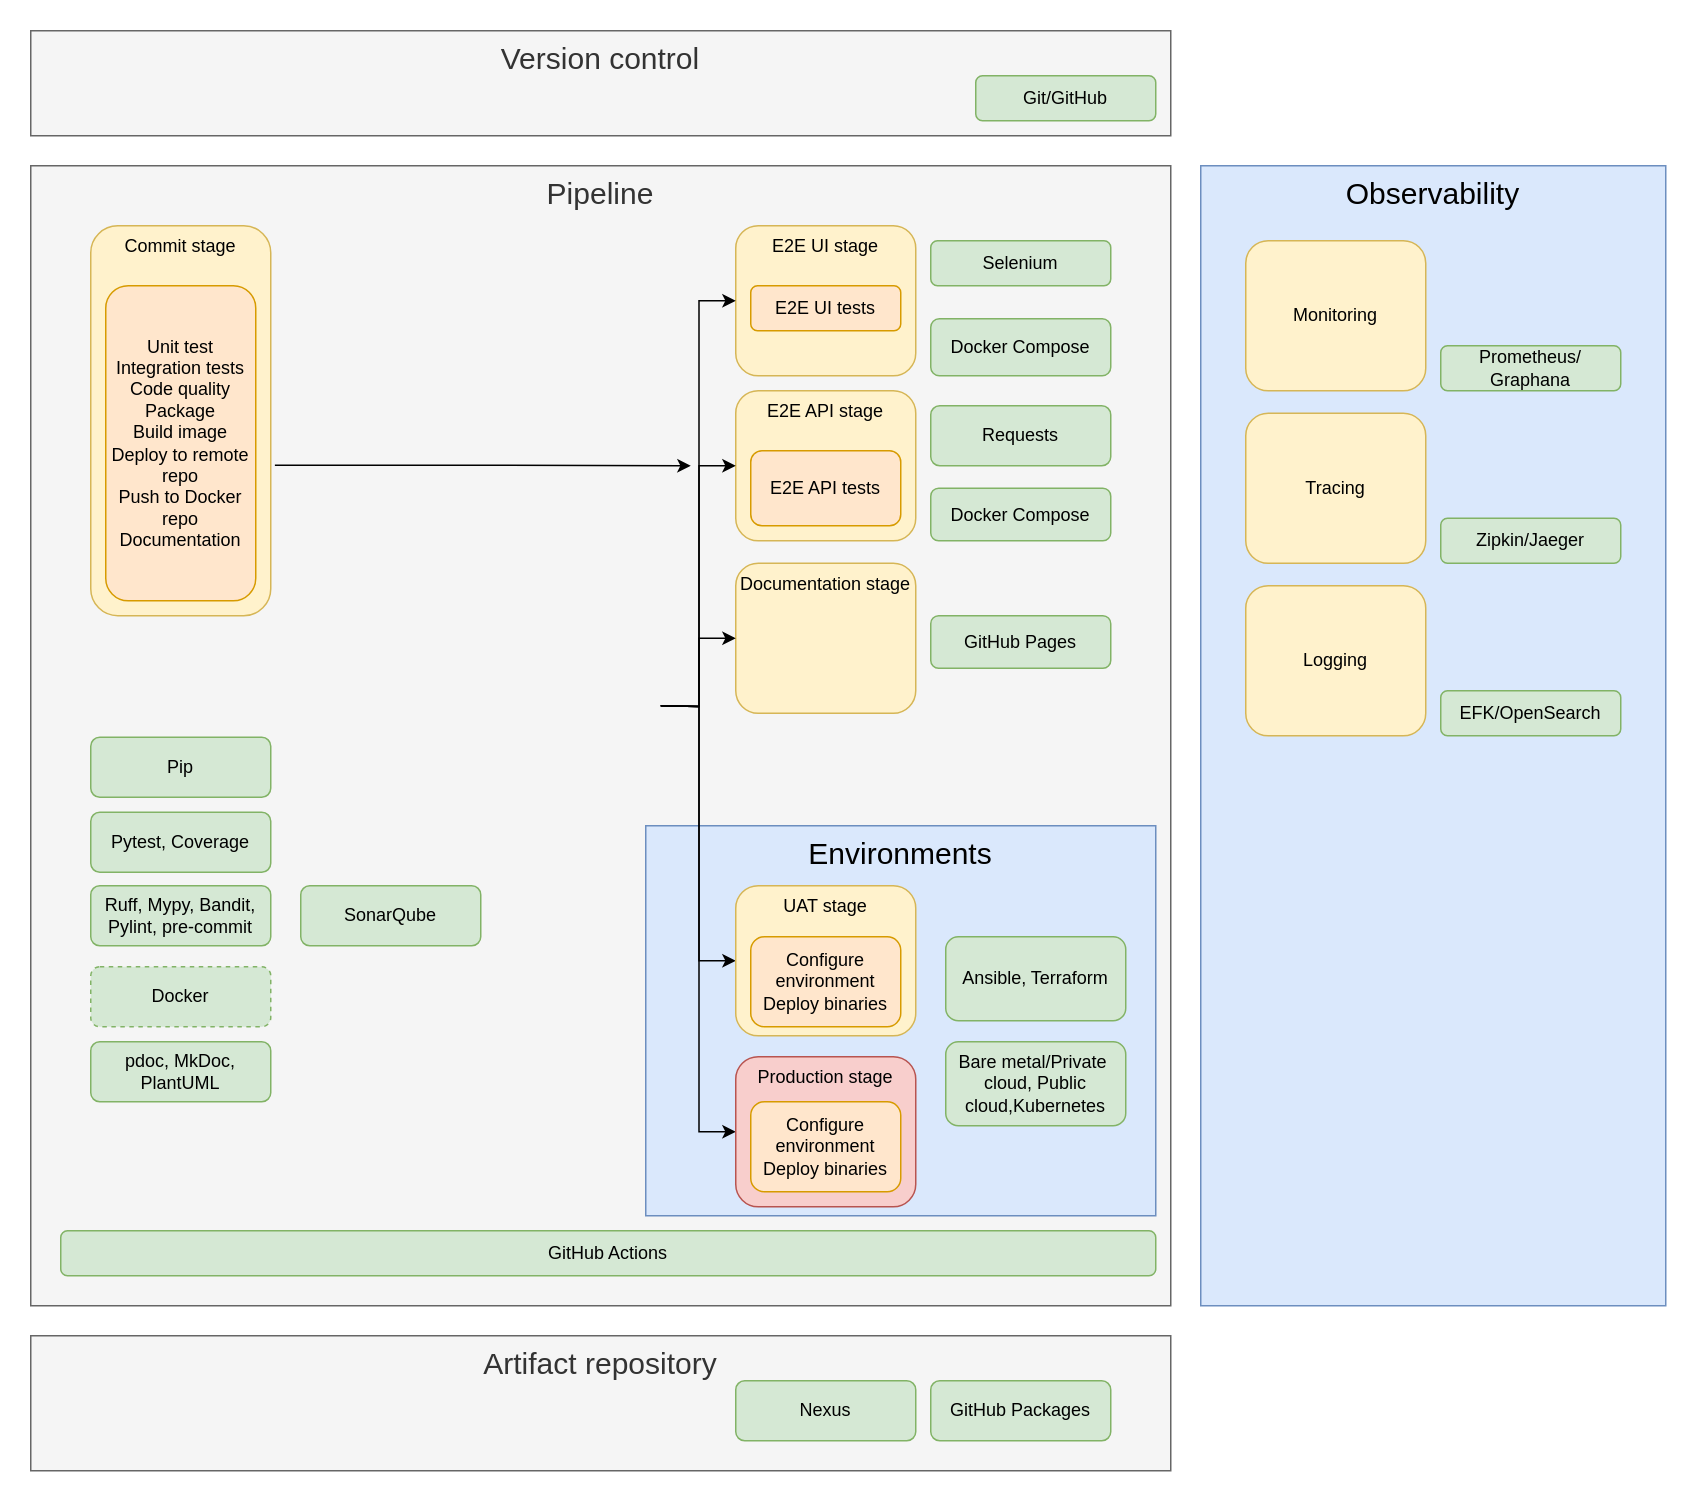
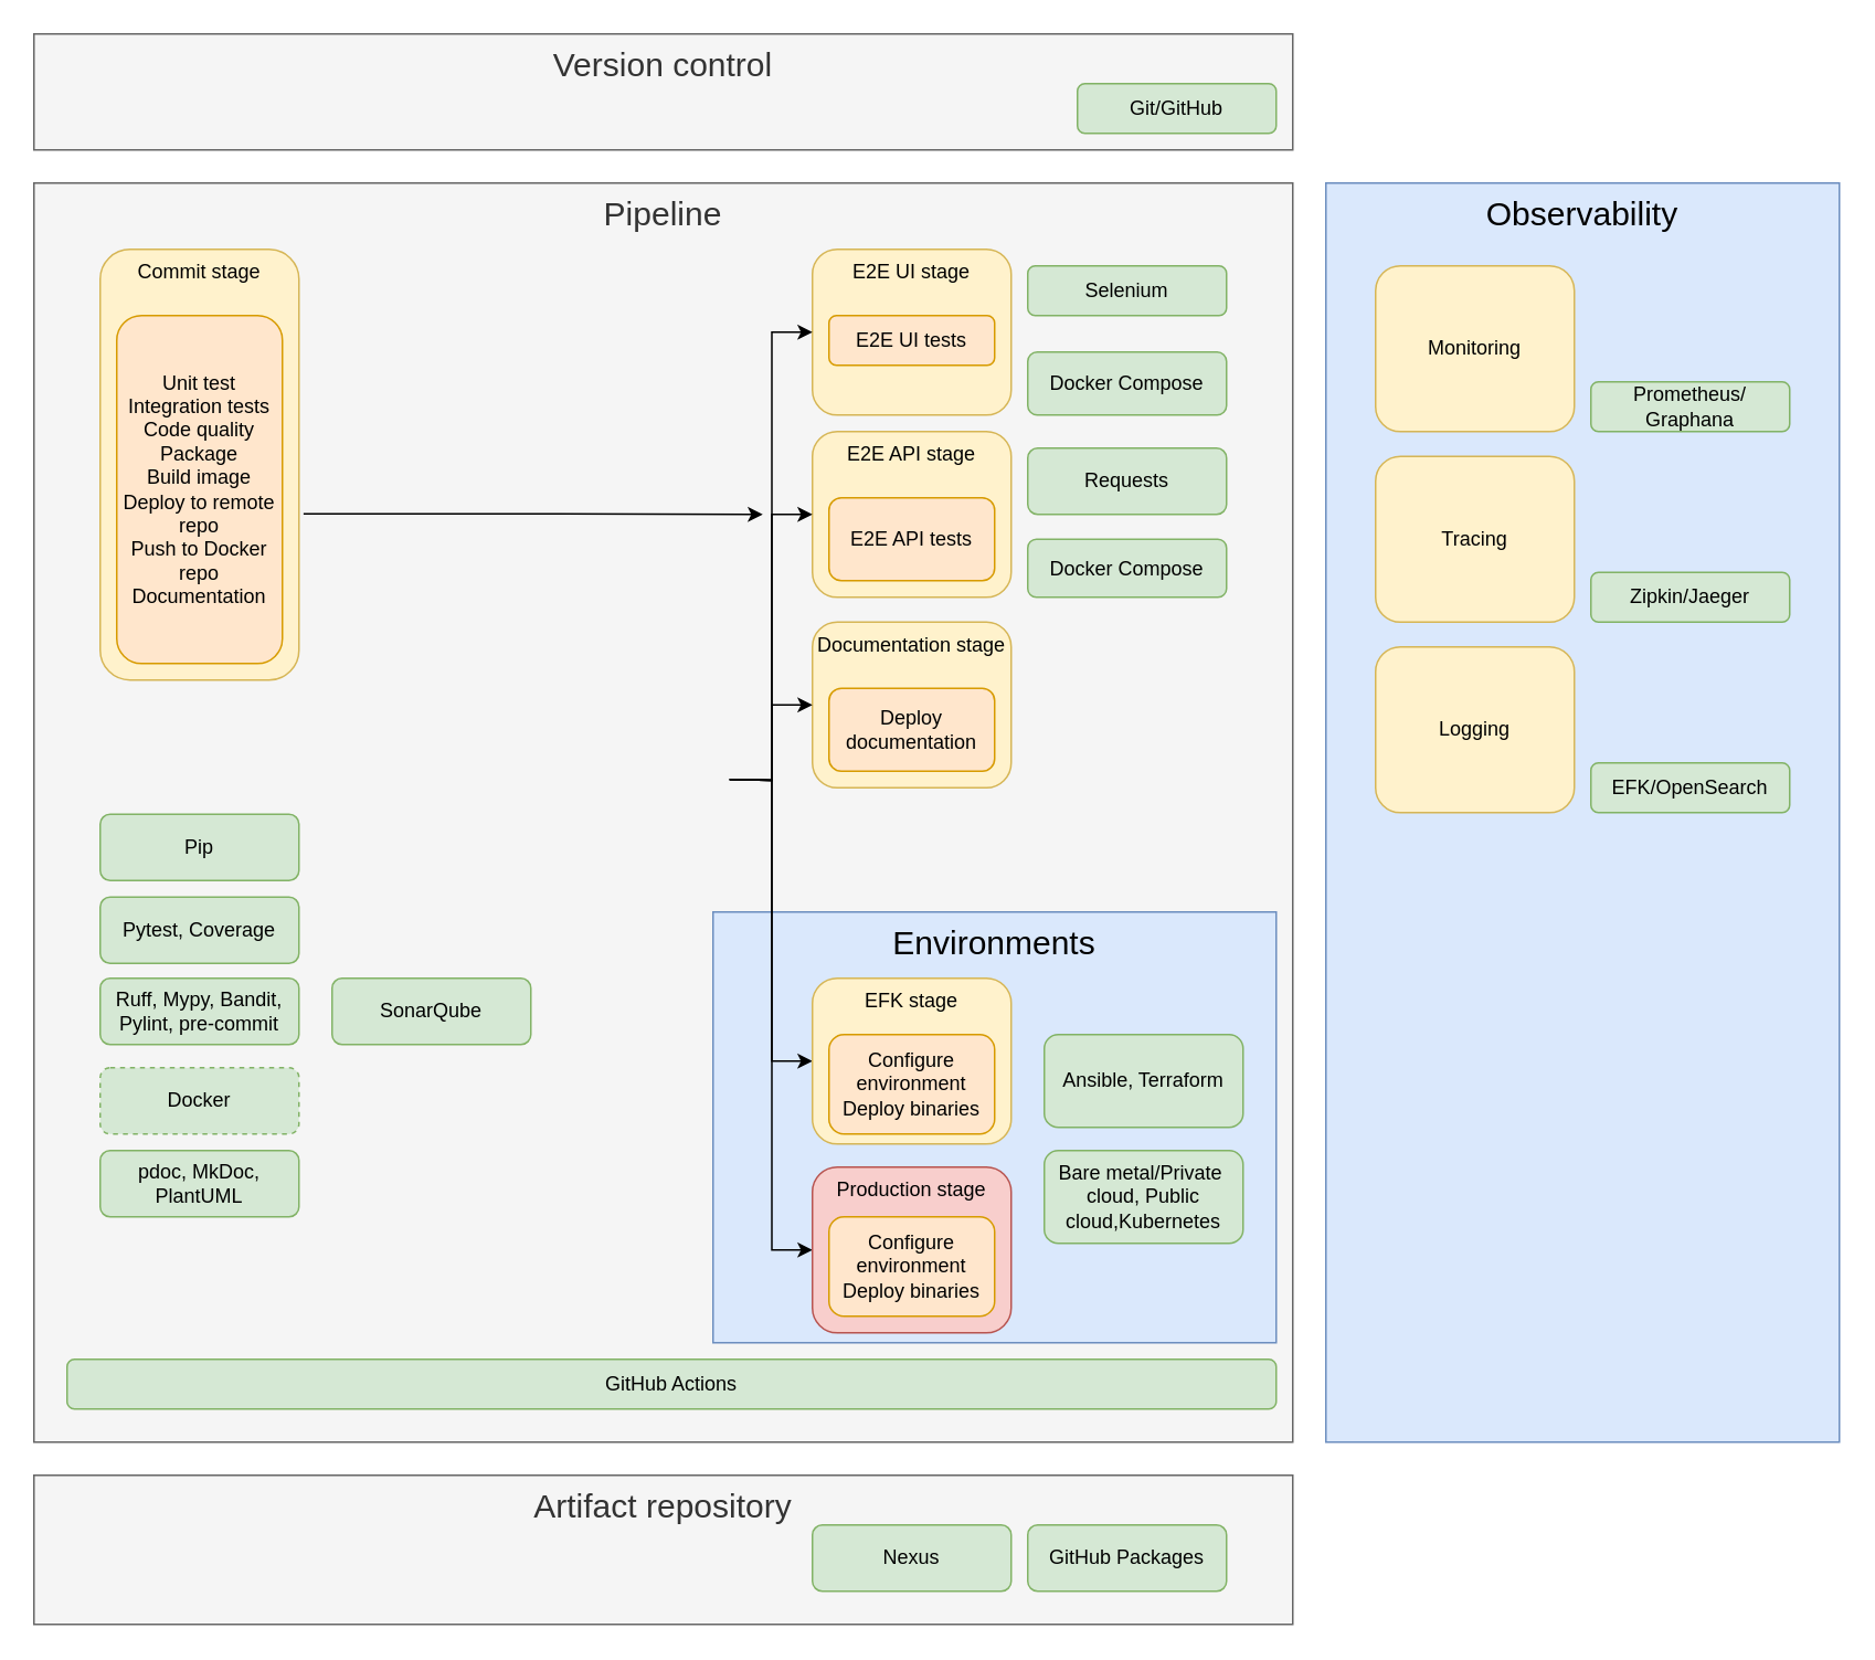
  <mxCell id="0" />
  <mxCell id="1" parent="0" />
  <mxCell id="2" value="Pipeline" style="rounded=0;whiteSpace=wrap;html=1;verticalAlign=top;fillColor=#f5f5f5;strokeColor=#666666;fontSize=20;fontColor=#333333;" parent="1" vertex="1"><mxGeometry x="20" y="110" width="760" height="760" as="geometry" /></mxCell>
  <mxCell id="3" value="Environments" style="rounded=0;whiteSpace=wrap;html=1;verticalAlign=top;fillColor=#dae8fc;strokeColor=#6c8ebf;fontSize=20;" vertex="1" parent="1"><mxGeometry x="430" y="550" width="340" height="260" as="geometry" /></mxCell>
  <mxCell id="4" value="Observability" style="rounded=0;whiteSpace=wrap;html=1;verticalAlign=top;fillColor=#dae8fc;strokeColor=#6c8ebf;fontSize=20;" parent="1" vertex="1"><mxGeometry x="800" y="110" width="310" height="760" as="geometry" /></mxCell>
  <mxCell id="5" value="Artifact repository" style="rounded=0;whiteSpace=wrap;html=1;verticalAlign=top;fillColor=#f5f5f5;strokeColor=#666666;fontSize=20;fontColor=#333333;" parent="1" vertex="1"><mxGeometry x="20" y="890" width="760" height="90" as="geometry" /></mxCell>
  <mxCell id="6" value="E2E API stage" style="rounded=1;whiteSpace=wrap;html=1;fillColor=#fff2cc;strokeColor=#d6b656;verticalAlign=top;" parent="1" vertex="1"><mxGeometry x="490" y="260" width="120" height="100" as="geometry" /></mxCell>
  <mxCell id="7" value="E2E UI stage" style="rounded=1;whiteSpace=wrap;html=1;fillColor=#fff2cc;strokeColor=#d6b656;verticalAlign=top;" parent="1" vertex="1"><mxGeometry x="490" y="150" width="120" height="100" as="geometry" /></mxCell>
  <mxCell id="8" style="edgeStyle=orthogonalEdgeStyle;rounded=0;orthogonalLoop=1;jettySize=auto;html=1;exitX=1.023;exitY=0.614;exitDx=0;exitDy=0;fontSize=20;exitPerimeter=0;" parent="1" source="9" edge="1"><mxGeometry relative="1" as="geometry"><mxPoint x="460" y="310" as="targetPoint" /></mxGeometry></mxCell>
  <mxCell id="9" value="Commit stage" style="rounded=1;whiteSpace=wrap;html=1;verticalAlign=top;fillColor=#fff2cc;strokeColor=#d6b656;" parent="1" vertex="1"><mxGeometry x="60" y="150" width="120" height="260" as="geometry" /></mxCell>
  <mxCell id="10" value="Unit test&lt;div&gt;Integration tests&lt;/div&gt;&lt;div&gt;Code quality&lt;br&gt;Package&lt;/div&gt;&lt;div&gt;Build image&lt;br&gt;Deploy to remote repo&lt;br&gt;Push to Docker repo&lt;/div&gt;&lt;div&gt;Documentation&lt;/div&gt;" style="rounded=1;whiteSpace=wrap;html=1;fillColor=#ffe6cc;strokeColor=#d79b00;" parent="1" vertex="1"><mxGeometry x="70" y="190" width="100" height="210" as="geometry" /></mxCell>
  <mxCell id="11" style="edgeStyle=orthogonalEdgeStyle;rounded=0;orthogonalLoop=1;jettySize=auto;html=1;exitX=1;exitY=0.5;exitDx=0;exitDy=0;entryX=0;entryY=0.5;entryDx=0;entryDy=0;fontSize=20;" parent="1" target="7" edge="1"><mxGeometry relative="1" as="geometry"><mxPoint x="440" y="470" as="sourcePoint" /></mxGeometry></mxCell>
  <mxCell id="12" style="edgeStyle=orthogonalEdgeStyle;rounded=0;orthogonalLoop=1;jettySize=auto;html=1;exitX=1;exitY=0.5;exitDx=0;exitDy=0;entryX=0;entryY=0.5;entryDx=0;entryDy=0;fontSize=20;" parent="1" target="6" edge="1"><mxGeometry relative="1" as="geometry"><mxPoint x="440" y="470" as="sourcePoint" /></mxGeometry></mxCell>
  <mxCell id="13" style="edgeStyle=orthogonalEdgeStyle;rounded=0;orthogonalLoop=1;jettySize=auto;html=1;exitX=1;exitY=0.5;exitDx=0;exitDy=0;entryX=0;entryY=0.5;entryDx=0;entryDy=0;fontSize=20;" parent="1" target="26" edge="1"><mxGeometry relative="1" as="geometry"><mxPoint x="440" y="470" as="sourcePoint" /></mxGeometry></mxCell>
  <mxCell id="14" style="edgeStyle=orthogonalEdgeStyle;rounded=0;orthogonalLoop=1;jettySize=auto;html=1;exitX=1;exitY=0.5;exitDx=0;exitDy=0;entryX=0;entryY=0.5;entryDx=0;entryDy=0;fontSize=20;" parent="1" target="33" edge="1"><mxGeometry relative="1" as="geometry"><mxPoint x="440" y="470" as="sourcePoint" /></mxGeometry></mxCell>
  <mxCell id="15" value="Requests" style="rounded=1;whiteSpace=wrap;html=1;fillColor=#d5e8d4;strokeColor=#82b366;" parent="1" vertex="1"><mxGeometry x="620" y="270" width="120" height="40" as="geometry" /></mxCell>
  <mxCell id="16" value="GitHub Actions" style="rounded=1;whiteSpace=wrap;html=1;fillColor=#d5e8d4;strokeColor=#82b366;" parent="1" vertex="1"><mxGeometry x="40" y="820" width="730" height="30" as="geometry" /></mxCell>
  <mxCell id="17" value="Nexus" style="rounded=1;whiteSpace=wrap;html=1;fillColor=#d5e8d4;strokeColor=#82b366;" parent="1" vertex="1"><mxGeometry x="490" y="920" width="120" height="40" as="geometry" /></mxCell>
  <mxCell id="18" value="Version control" style="rounded=0;whiteSpace=wrap;html=1;verticalAlign=top;fillColor=#f5f5f5;strokeColor=#666666;fontSize=20;fontColor=#333333;" parent="1" vertex="1"><mxGeometry x="20" y="20" width="760" height="70" as="geometry" /></mxCell>
  <mxCell id="19" value="Git/GitHub" style="rounded=1;whiteSpace=wrap;html=1;fillColor=#d5e8d4;strokeColor=#82b366;" parent="1" vertex="1"><mxGeometry x="650" y="50" width="120" height="30" as="geometry" /></mxCell>
  <mxCell id="20" value="SonarQube" style="rounded=1;whiteSpace=wrap;html=1;fillColor=#d5e8d4;strokeColor=#82b366;" parent="1" vertex="1"><mxGeometry x="200" y="590" width="120" height="40" as="geometry" /></mxCell>
  <mxCell id="21" value="Docker" style="rounded=1;whiteSpace=wrap;html=1;fillColor=#d5e8d4;strokeColor=#82b366;dashed=1;" parent="1" vertex="1"><mxGeometry x="60" y="644" width="120" height="40" as="geometry" /></mxCell>
  <mxCell id="22" value="E2E UI tests" style="rounded=1;whiteSpace=wrap;html=1;fillColor=#ffe6cc;strokeColor=#d79b00;" parent="1" vertex="1"><mxGeometry x="500" y="190" width="100" height="30" as="geometry" /></mxCell>
  <mxCell id="23" value="Selenium" style="rounded=1;whiteSpace=wrap;html=1;fillColor=#d5e8d4;strokeColor=#82b366;" parent="1" vertex="1"><mxGeometry x="620" y="160" width="120" height="30" as="geometry" /></mxCell>
  <mxCell id="24" value="Docker Compose" style="rounded=1;whiteSpace=wrap;html=1;fillColor=#d5e8d4;strokeColor=#82b366;" parent="1" vertex="1"><mxGeometry x="620" y="212" width="120" height="38" as="geometry" /></mxCell>
  <mxCell id="25" value="E2E API tests" style="rounded=1;whiteSpace=wrap;html=1;fillColor=#ffe6cc;strokeColor=#d79b00;" parent="1" vertex="1"><mxGeometry x="500" y="300" width="100" height="50" as="geometry" /></mxCell>
- <mxCell id="26" value="UAT stage" style="rounded=1;whiteSpace=wrap;html=1;fillColor=#fff2cc;strokeColor=#d6b656;verticalAlign=top;" parent="1" vertex="1"><mxGeometry x="490" y="590" width="120" height="100" as="geometry" /></mxCell>
+ <mxCell id="26" value="EFK stage" style="rounded=1;whiteSpace=wrap;html=1;fillColor=#fff2cc;strokeColor=#d6b656;verticalAlign=top;" parent="1" vertex="1"><mxGeometry x="490" y="590" width="120" height="100" as="geometry" /></mxCell>
  <mxCell id="27" value="Configure environment&lt;br&gt;Deploy binaries" style="rounded=1;whiteSpace=wrap;html=1;fillColor=#ffe6cc;strokeColor=#d79b00;" parent="1" vertex="1"><mxGeometry x="500" y="624" width="100" height="60" as="geometry" /></mxCell>
  <mxCell id="28" value="Bare metal/Private&amp;nbsp; cloud, Public cloud,Kubernetes" style="rounded=1;whiteSpace=wrap;html=1;fillColor=#d5e8d4;strokeColor=#82b366;" parent="1" vertex="1"><mxGeometry x="630" y="694" width="120" height="56" as="geometry" /></mxCell>
  <mxCell id="29" value="Monitoring" style="rounded=1;whiteSpace=wrap;html=1;fillColor=#fff2cc;strokeColor=#d6b656;" parent="1" vertex="1"><mxGeometry x="830" y="160" width="120" height="100" as="geometry" /></mxCell>
  <mxCell id="30" value="Prometheus/&lt;br&gt;Graphana" style="rounded=1;whiteSpace=wrap;html=1;fillColor=#d5e8d4;strokeColor=#82b366;" parent="1" vertex="1"><mxGeometry x="960" y="230" width="120" height="30" as="geometry" /></mxCell>
  <mxCell id="31" value="EFK/OpenSearch" style="rounded=1;whiteSpace=wrap;html=1;fillColor=#d5e8d4;strokeColor=#82b366;" parent="1" vertex="1"><mxGeometry x="960" y="460" width="120" height="30" as="geometry" /></mxCell>
  <mxCell id="32" value="Zipkin/Jaeger" style="rounded=1;whiteSpace=wrap;html=1;fillColor=#d5e8d4;strokeColor=#82b366;" parent="1" vertex="1"><mxGeometry x="960" y="345" width="120" height="30" as="geometry" /></mxCell>
  <mxCell id="33" value="Production stage" style="rounded=1;whiteSpace=wrap;html=1;fillColor=#f8cecc;strokeColor=#b85450;verticalAlign=top;" parent="1" vertex="1"><mxGeometry x="490" y="704" width="120" height="100" as="geometry" /></mxCell>
  <mxCell id="34" value="Configure environment&lt;br&gt;Deploy binaries" style="rounded=1;whiteSpace=wrap;html=1;fillColor=#ffe6cc;strokeColor=#d79b00;" parent="1" vertex="1"><mxGeometry x="500" y="734" width="100" height="60" as="geometry" /></mxCell>
  <mxCell id="35" value="Docker Compose" style="rounded=1;whiteSpace=wrap;html=1;fillColor=#d5e8d4;strokeColor=#82b366;" parent="1" vertex="1"><mxGeometry x="620" y="325" width="120" height="35" as="geometry" /></mxCell>
  <mxCell id="36" value="Pip" style="rounded=1;whiteSpace=wrap;html=1;fillColor=#d5e8d4;strokeColor=#82b366;" parent="1" vertex="1"><mxGeometry x="60" y="491" width="120" height="40" as="geometry" /></mxCell>
  <mxCell id="37" value="Pytest, Coverage" style="rounded=1;whiteSpace=wrap;html=1;fillColor=#d5e8d4;strokeColor=#82b366;" parent="1" vertex="1"><mxGeometry x="60" y="541" width="120" height="40" as="geometry" /></mxCell>
  <mxCell id="38" value="Tracing" style="rounded=1;whiteSpace=wrap;html=1;fillColor=#fff2cc;strokeColor=#d6b656;" parent="1" vertex="1"><mxGeometry x="830" y="275" width="120" height="100" as="geometry" /></mxCell>
  <mxCell id="39" value="Logging" style="rounded=1;whiteSpace=wrap;html=1;fillColor=#fff2cc;strokeColor=#d6b656;" parent="1" vertex="1"><mxGeometry x="830" y="390" width="120" height="100" as="geometry" /></mxCell>
  <mxCell id="40" value="GitHub Packages" style="rounded=1;whiteSpace=wrap;html=1;fillColor=#d5e8d4;strokeColor=#82b366;" vertex="1" parent="1"><mxGeometry x="620" y="920" width="120" height="40" as="geometry" /></mxCell>
  <mxCell id="41" value="Ruff, Mypy, Bandit, Pylint, pre-commit" style="rounded=1;whiteSpace=wrap;html=1;fillColor=#d5e8d4;strokeColor=#82b366;" vertex="1" parent="1"><mxGeometry x="60" y="590" width="120" height="40" as="geometry" /></mxCell>
  <mxCell id="42" value="Ansible, Terraform" style="rounded=1;whiteSpace=wrap;html=1;fillColor=#d5e8d4;strokeColor=#82b366;" vertex="1" parent="1"><mxGeometry x="630" y="624" width="120" height="56" as="geometry" /></mxCell>
  <mxCell id="43" value="Documentation stage" style="rounded=1;whiteSpace=wrap;html=1;fillColor=#fff2cc;strokeColor=#d6b656;verticalAlign=top;" vertex="1" parent="1"><mxGeometry x="490" y="375" width="120" height="100" as="geometry" /></mxCell>
- <mxCell id="45" value="GitHub Pages" style="rounded=1;whiteSpace=wrap;html=1;fillColor=#d5e8d4;strokeColor=#82b366;" vertex="1" parent="1"><mxGeometry x="620" y="410" width="120" height="35" as="geometry" /></mxCell>
+ <mxCell id="44" value="Deploy documentation" style="rounded=1;whiteSpace=wrap;html=1;fillColor=#ffe6cc;strokeColor=#d79b00;" vertex="1" parent="1"><mxGeometry x="500" y="415" width="100" height="50" as="geometry" /></mxCell>
  <mxCell id="46" value="pdoc, MkDoc, PlantUML" style="rounded=1;whiteSpace=wrap;html=1;fillColor=#d5e8d4;strokeColor=#82b366;" vertex="1" parent="1"><mxGeometry x="60" y="694" width="120" height="40" as="geometry" /></mxCell>
  <mxCell id="47" style="edgeStyle=orthogonalEdgeStyle;rounded=0;orthogonalLoop=1;jettySize=auto;html=1;fontSize=20;" edge="1" parent="1" target="43"><mxGeometry relative="1" as="geometry"><mxPoint x="440" y="470" as="sourcePoint" /><mxPoint x="500" y="650" as="targetPoint" /></mxGeometry></mxCell>
